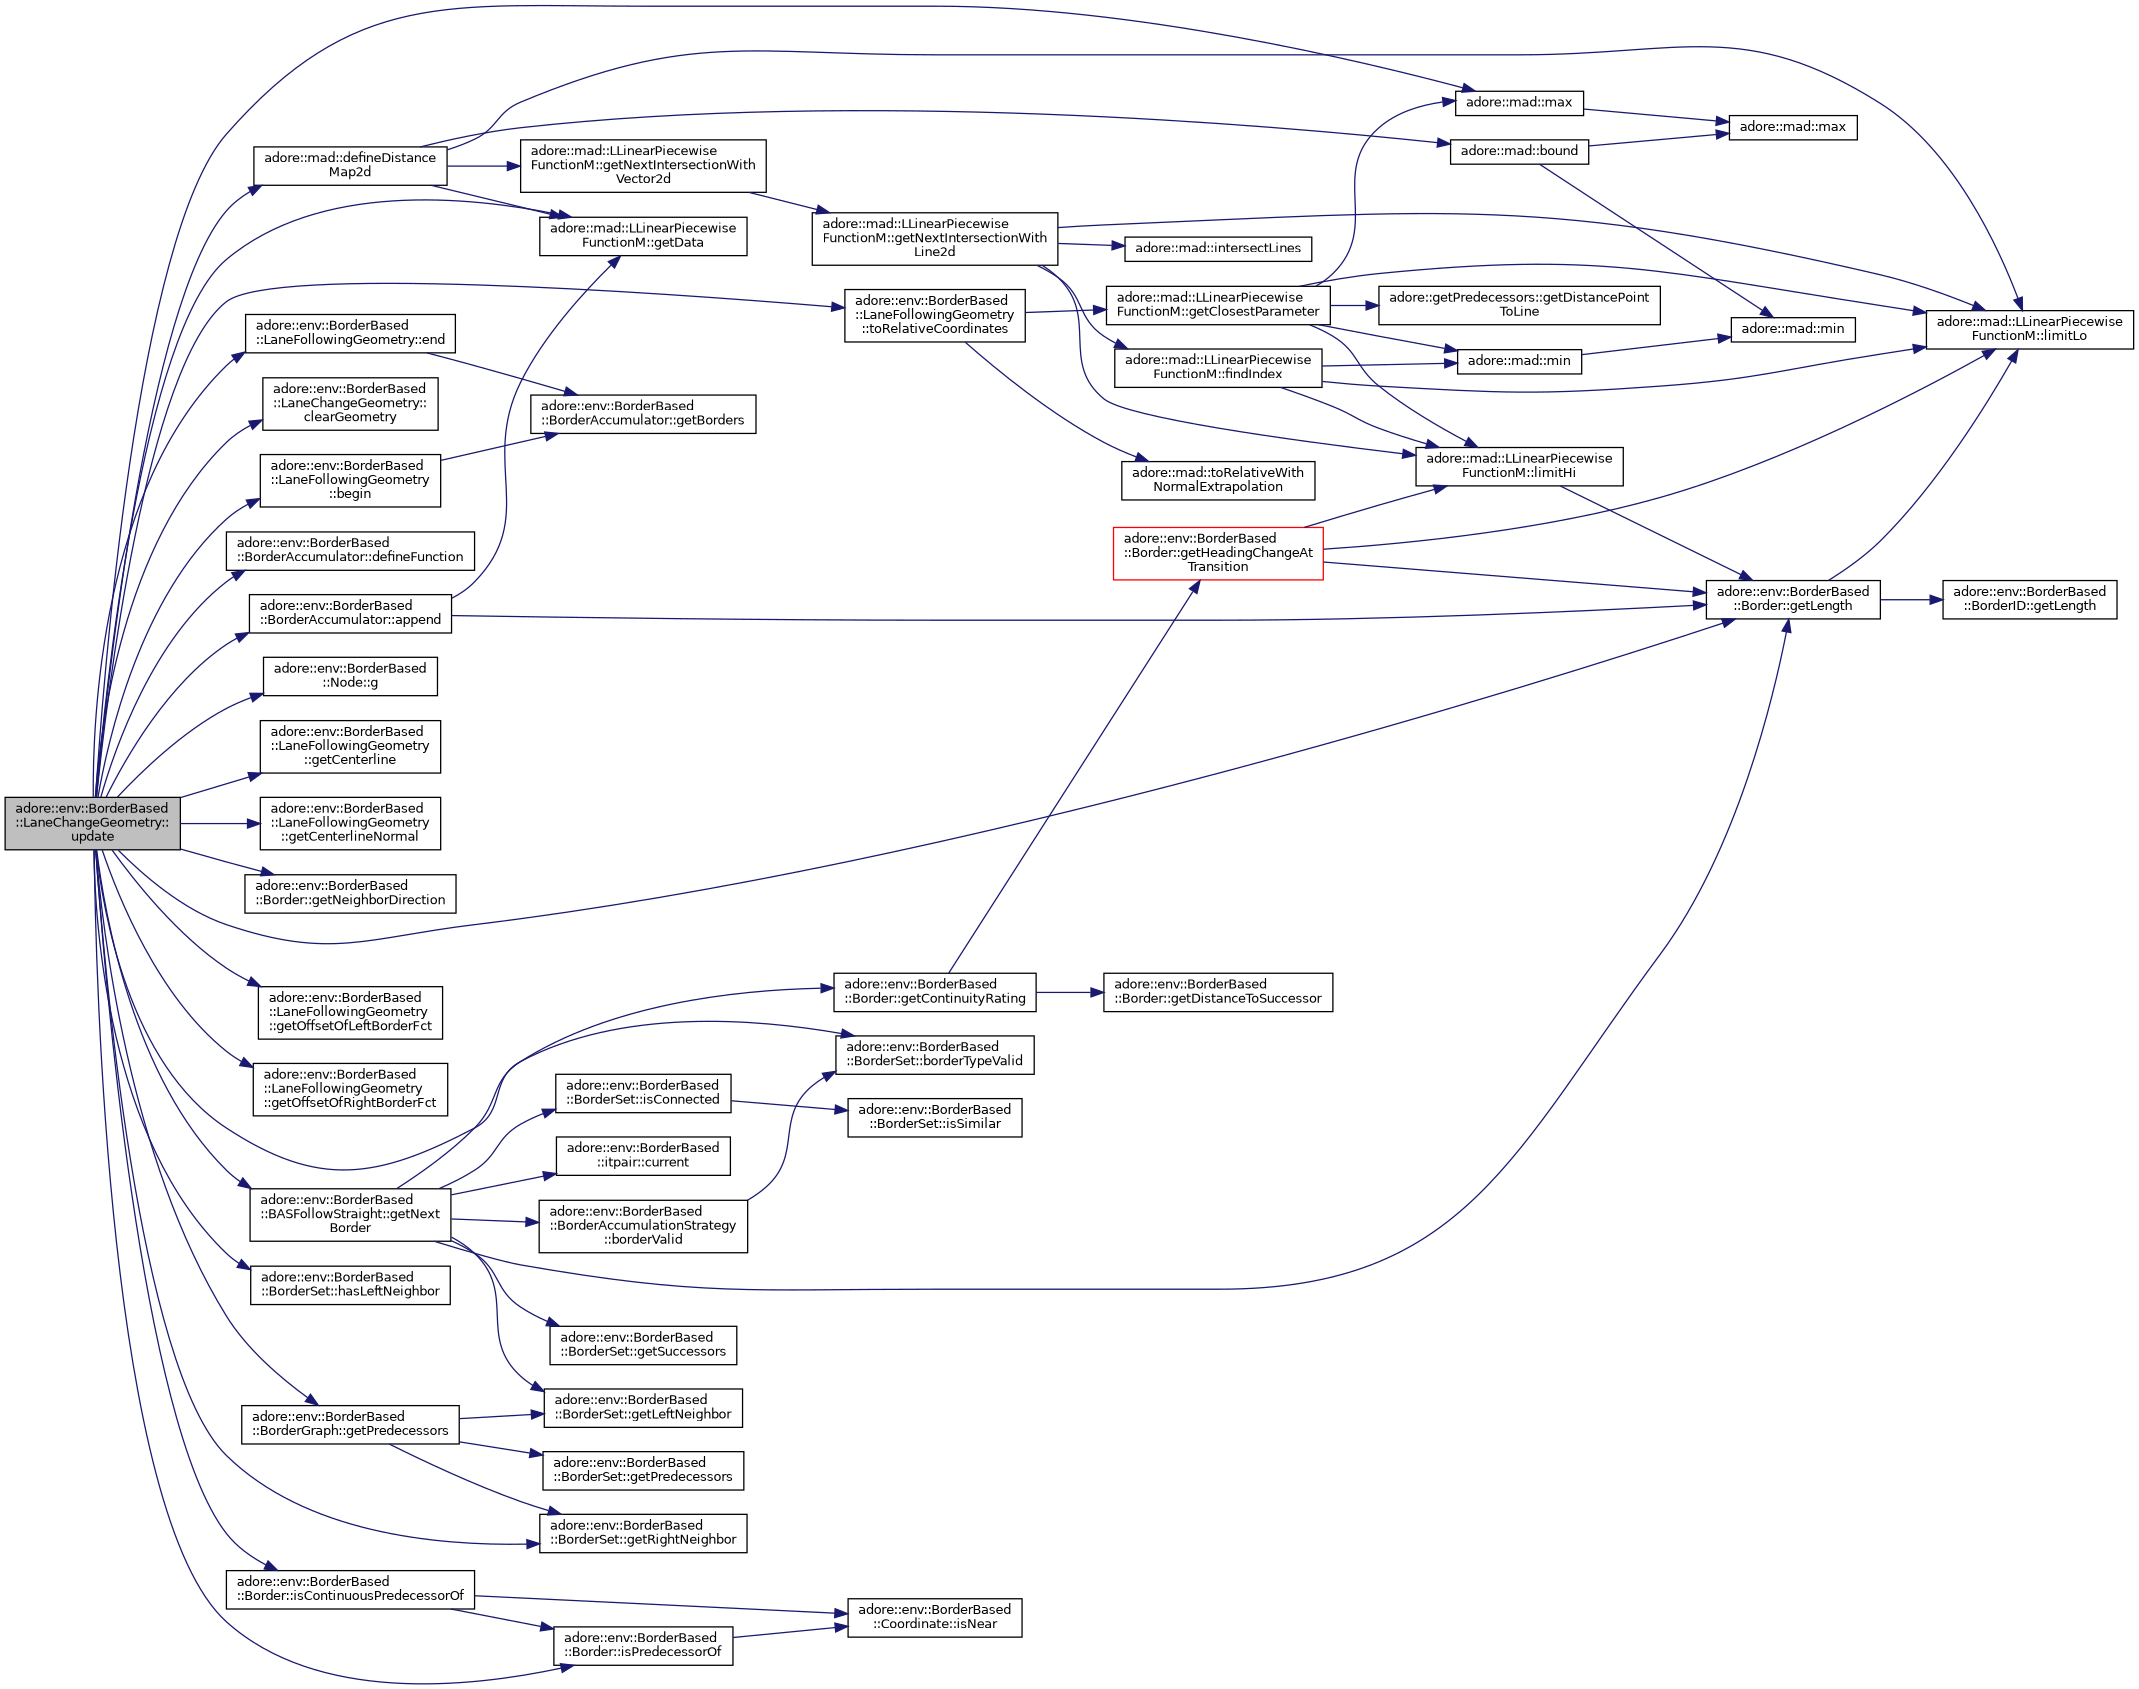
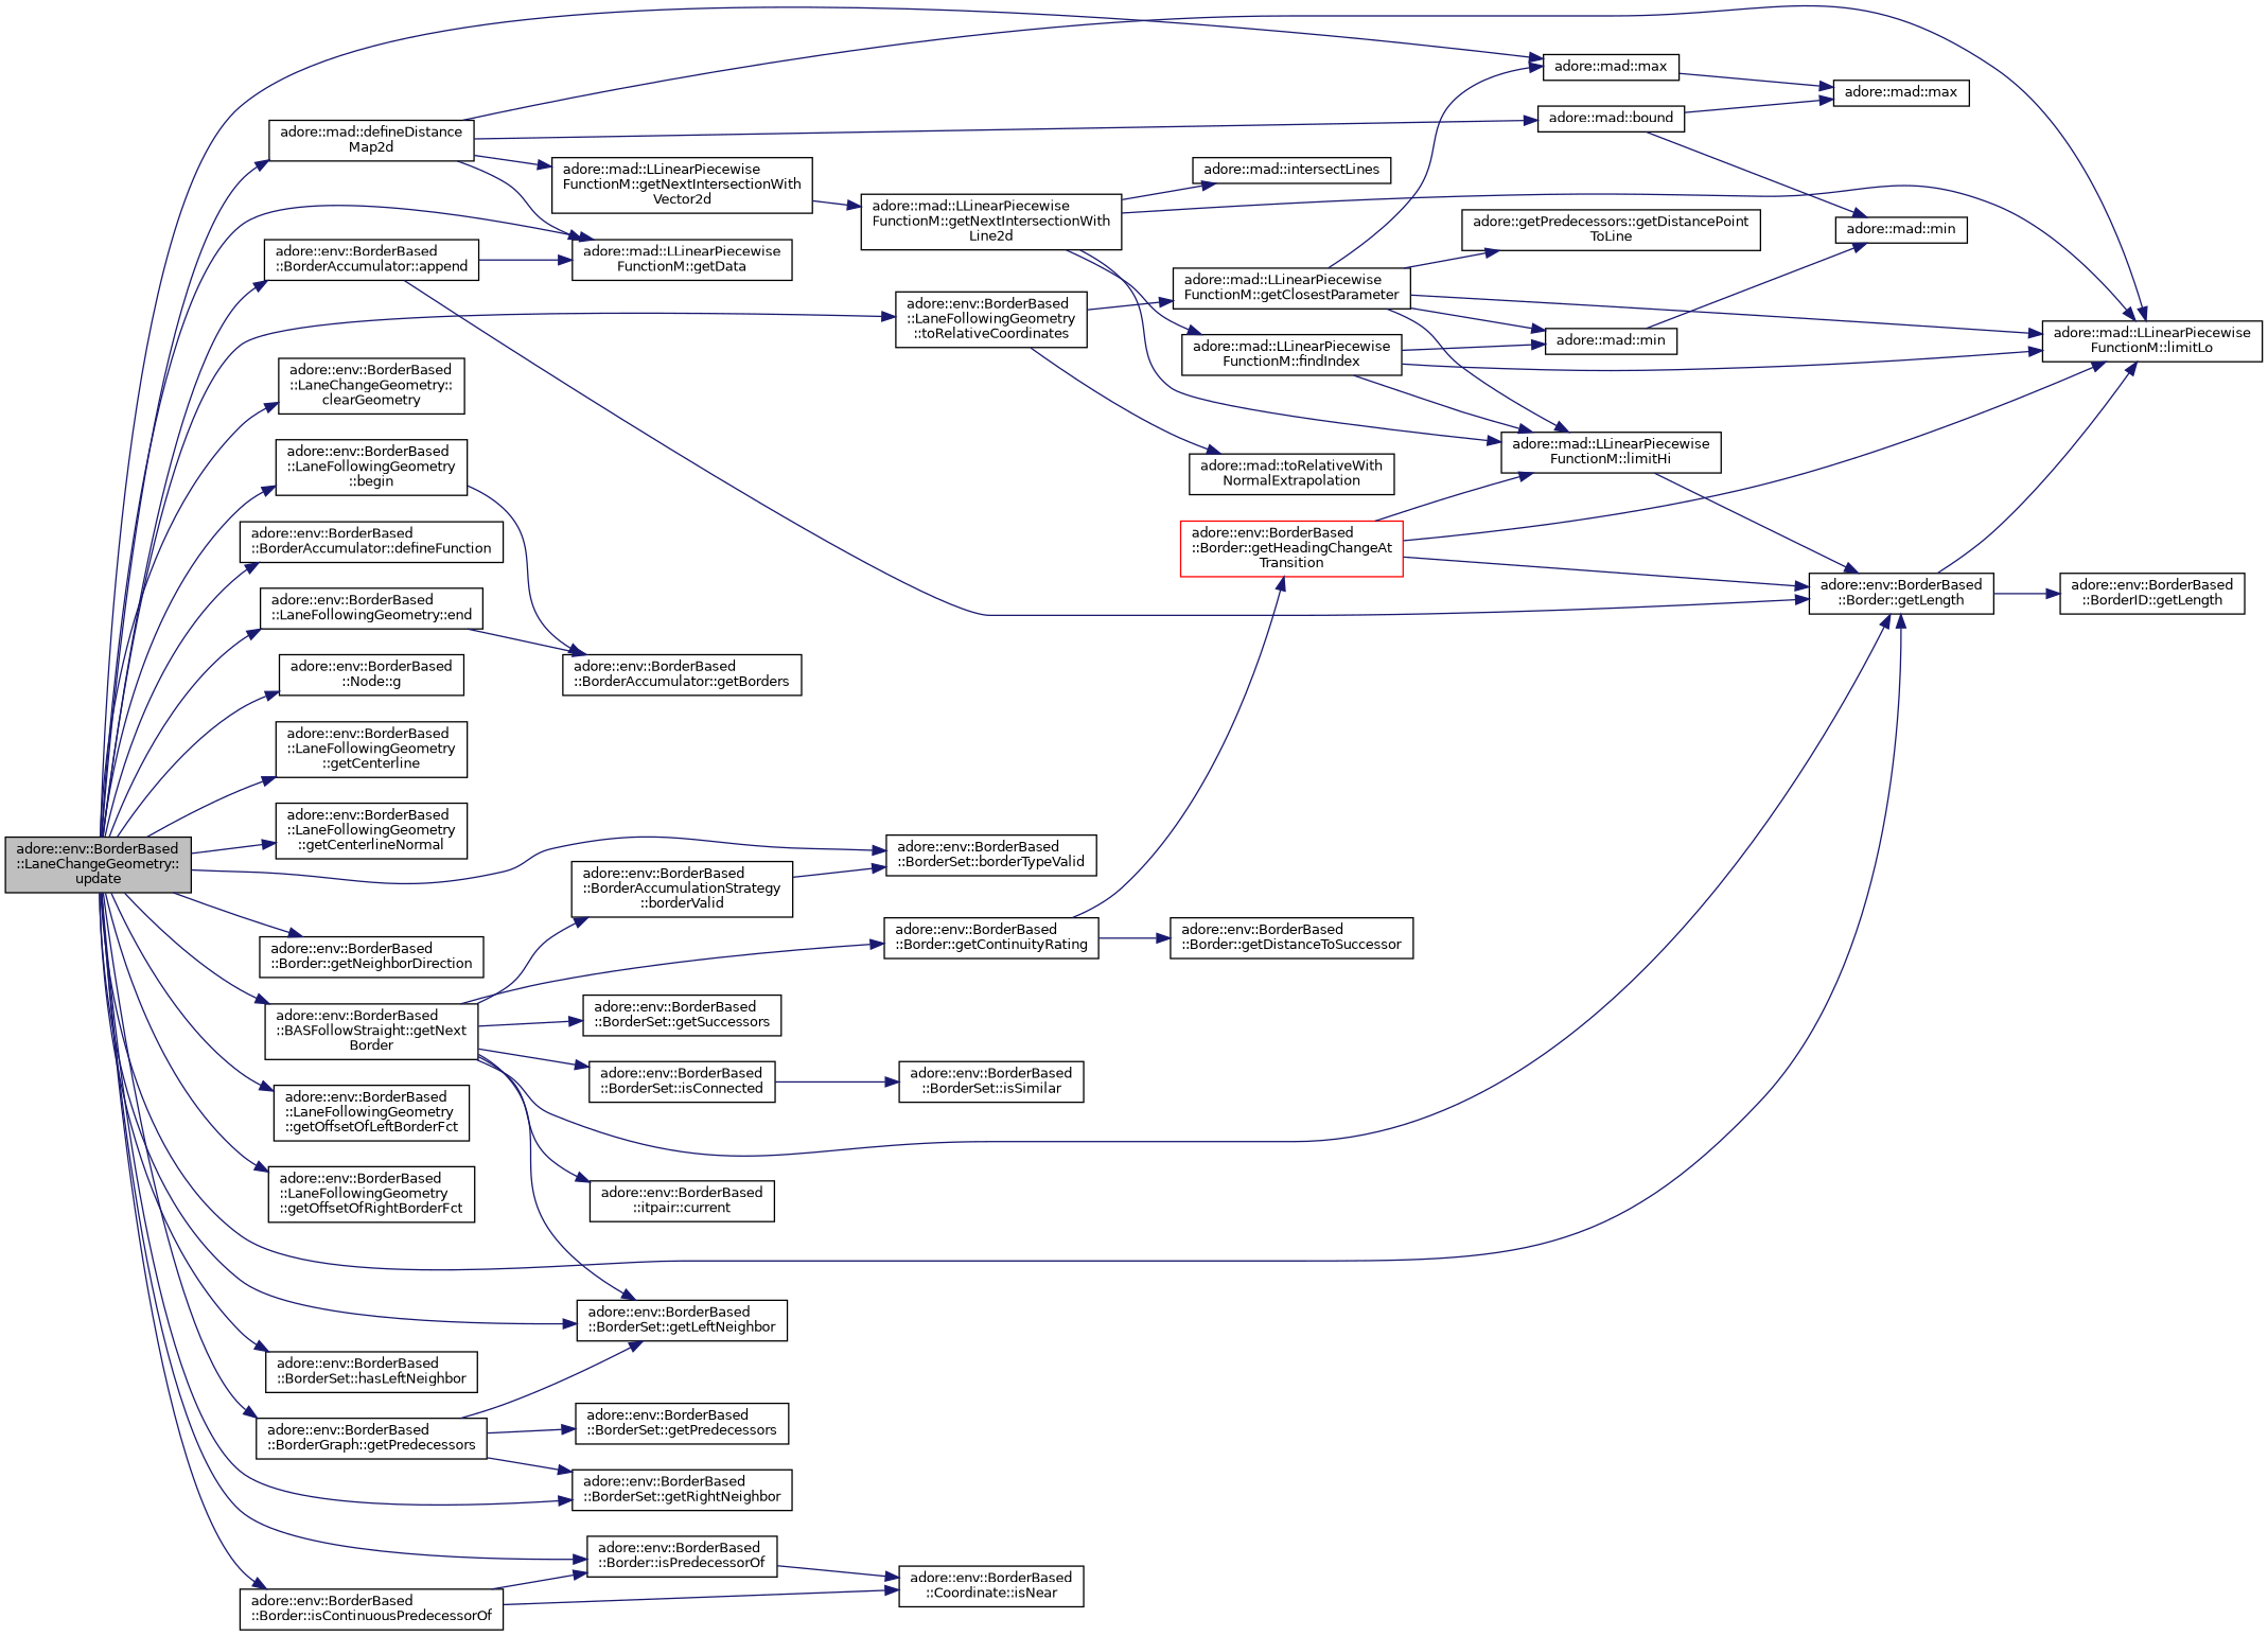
  digraph {
    rankdir=LR
    node [color=black fillcolor=white fontname=Helvetica fontsize=10 shape=record style=filled]
    edge [color=midnightblue fontname=Helvetica fontsize=10 labelfontname=Helvetica labelfontsize=10 style=solid]
    n1 [fillcolor=grey75 fontcolor=black height=0.2 label="adore::env::BorderBased\l::LaneChangeGeometry::\lupdate" width=0.4]
    n2 [height=0.2 label="adore::env::BorderBased\l::BorderAccumulator::append" width=0.4]
    n3 [height=0.2 label="adore::mad::LLinearPiecewise\lFunctionM::getData" width=0.4]
    n4 [height=0.2 label="adore::env::BorderBased\l::Border::getLength" width=0.4]
    n5 [height=0.2 label="adore::env::BorderBased\l::LaneFollowingGeometry\l::begin" width=0.4]
    n6 [height=0.2 label="adore::env::BorderBased\l::BorderSet::borderTypeValid" width=0.4]
    n7 [height=0.2 label="adore::env::BorderBased\l::LaneChangeGeometry::\lclearGeometry" width=0.4]
    n8 [height=0.2 label="adore::mad::defineDistance\lMap2d" width=0.4]
    n9 [height=0.2 label="adore::env::BorderBased\l::BorderAccumulator::defineFunction" width=0.4]
    n10 [height=0.2 label="adore::env::BorderBased\l::LaneFollowingGeometry::end" width=0.4]
    n11 [height=0.2 label="adore::env::BorderBased\l::Node::g" width=0.4]
    n12 [height=0.2 label="adore::env::BorderBased\l::LaneFollowingGeometry\l::getCenterline" width=0.4]
    n13 [height=0.2 label="adore::env::BorderBased\l::LaneFollowingGeometry\l::getCenterlineNormal" width=0.4]
    n14 [height=0.2 label="adore::env::BorderBased\l::BorderSet::getLeftNeighbor" width=0.4]
    n15 [height=0.2 label="adore::env::BorderBased\l::Border::getNeighborDirection" width=0.4]
    n16 [height=0.2 label="adore::env::BorderBased\l::BASFollowStraight::getNext\lBorder" width=0.4]
    n17 [height=0.2 label="adore::env::BorderBased\l::LaneFollowingGeometry\l::getOffsetOfLeftBorderFct" width=0.4]
    n18 [height=0.2 label="adore::env::BorderBased\l::LaneFollowingGeometry\l::getOffsetOfRightBorderFct" width=0.4]
    n19 [height=0.2 label="adore::env::BorderBased\l::BorderGraph::getPredecessors" width=0.4]
    n20 [height=0.2 label="adore::env::BorderBased\l::BorderSet::getRightNeighbor" width=0.4]
    n21 [height=0.2 label="adore::env::BorderBased\l::BorderSet::hasLeftNeighbor" width=0.4]
    n22 [height=0.2 label="adore::env::BorderBased\l::Border::isContinuousPredecessorOf" width=0.4]
    n23 [height=0.2 label="adore::env::BorderBased\l::Border::isPredecessorOf" width=0.4]
    n24 [height=0.2 label="adore::mad::max" width=0.4]
    n25 [height=0.2 label="adore::env::BorderBased\l::LaneFollowingGeometry\l::toRelativeCoordinates" width=0.4]
    n26 [height=0.2 label="adore::env::BorderBased\l::BorderID::getLength" width=0.4]
    n27 [height=0.2 label="adore::mad::LLinearPiecewise\lFunctionM::limitLo" width=0.4]
    n28 [height=0.2 label="adore::env::BorderBased\l::BorderAccumulator::getBorders" width=0.4]
    n29 [height=0.2 label="adore::mad::bound" width=0.4]
    n30 [height=0.2 label="adore::mad::LLinearPiecewise\lFunctionM::getNextIntersectionWith\lVector2d" width=0.4]
    n31 [height=0.2 label="adore::env::BorderBased\l::BorderAccumulationStrategy\l::borderValid" width=0.4]
    n32 [height=0.2 label="adore::env::BorderBased\l::itpair::current" width=0.4]
    n33 [height=0.2 label="adore::env::BorderBased\l::Border::getContinuityRating" width=0.4]
    n34 [height=0.2 label="adore::env::BorderBased\l::BorderSet::getSuccessors" width=0.4]
    n35 [height=0.2 label="adore::env::BorderBased\l::BorderSet::isConnected" width=0.4]
    n36 [height=0.2 label="adore::env::BorderBased\l::BorderSet::getPredecessors" width=0.4]
    n37 [height=0.2 label="adore::env::BorderBased\l::Coordinate::isNear" width=0.4]
    n38 [height=0.2 label="adore::mad::max" width=0.4]
    n39 [height=0.2 label="adore::mad::LLinearPiecewise\lFunctionM::getClosestParameter" width=0.4]
    n40 [height=0.2 label="adore::mad::toRelativeWith\lNormalExtrapolation" width=0.4]
    n41 [height=0.2 label="adore::mad::LLinearPiecewise\lFunctionM::limitHi" width=0.4]
    n42 [height=0.2 label="adore::mad::min" width=0.4]
    n43 [height=0.2 label="adore::mad::LLinearPiecewise\lFunctionM::getNextIntersectionWith\lLine2d" width=0.4]
    n44 [height=0.2 label="adore::mad::LLinearPiecewise\lFunctionM::findIndex" width=0.4]
    n45 [height=0.2 label="adore::mad::intersectLines" width=0.4]
    n46 [height=0.2 label="adore::mad::min" width=0.4]
    n47 [height=0.2 label="adore::env::BorderBased\l::Border::getDistanceToSuccessor" width=0.4]
    n48 [color=red height=0.2 label="adore::env::BorderBased\l::Border::getHeadingChangeAt\lTransition" width=0.4]
    n49 [height=0.2 label="adore::env::BorderBased\l::BorderSet::isSimilar" width=0.4]
    n50 [height=0.2 label="adore::getPredecessors::getDistancePoint\lToLine" width=0.4]
    n1 -> n2
    n1 -> n3
    n1 -> n4
    n1 -> n5
    n1 -> n6
    n1 -> n7
    n1 -> n8
    n1 -> n9
    n1 -> n10
    n1 -> n11
    n1 -> n12
    n1 -> n13
+   n1 -> n14
    n1 -> n15
    n1 -> n16
    n1 -> n17
    n1 -> n18
    n1 -> n19
    n1 -> n20
    n1 -> n21
    n1 -> n22
    n1 -> n23
    n1 -> n24
    n1 -> n25
    n2 -> n3
    n2 -> n4
    n4 -> n26
    n4 -> n27
    n5 -> n28
    n8 -> n3
    n8 -> n27
    n8 -> n29
    n8 -> n30
    n10 -> n28
    n16 -> n4
    n16 -> n14
    n16 -> n31
    n16 -> n32
    n16 -> n33
    n16 -> n34
    n16 -> n35
    n19 -> n14
    n19 -> n20
    n19 -> n36
    n22 -> n23
    n22 -> n37
    n23 -> n37
    n24 -> n38
    n25 -> n39
    n25 -> n40
    n29 -> n38
    n29 -> n42
    n30 -> n43
    n31 -> n6
    n33 -> n47
    n33 -> n48
    n35 -> n49
    n39 -> n24
    n39 -> n27
    n39 -> n41
    n39 -> n46
    n39 -> n50
    n41 -> n4
    n43 -> n27
    n43 -> n41
    n43 -> n44
    n43 -> n45
    n44 -> n27
    n44 -> n41
    n44 -> n46
    n46 -> n42
    n48 -> n4
    n48 -> n27
    n48 -> n41
  }
